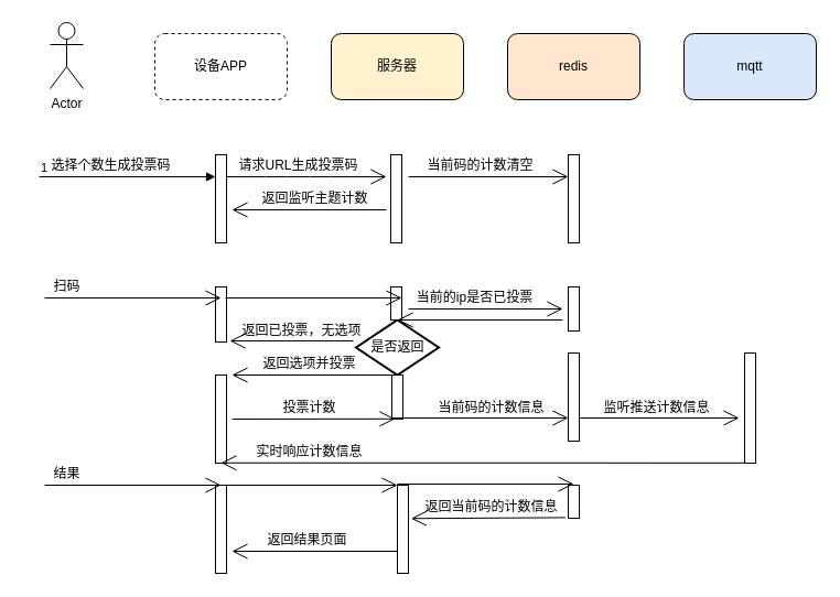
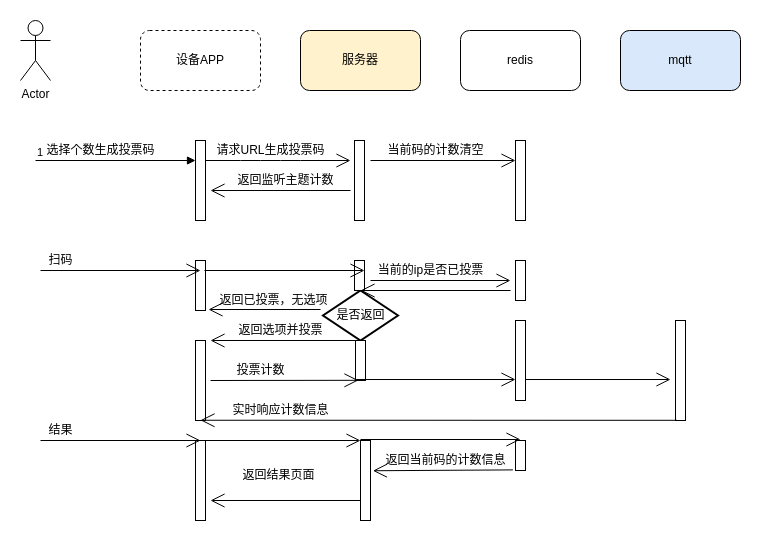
  <mxCell id="0" />
  <mxCell id="1" parent="0" />
- <mxCell id="2" value="Actor" style="shape=umlActor;verticalLabelPosition=bottom;verticalAlign=top;html=1;outlineConnect=0;" vertex="1" parent="1"><mxGeometry x="45" y="20" width="30" height="60" as="geometry" /></mxCell>
+ <mxCell id="2" value="Actor" style="shape=umlActor;verticalLabelPosition=bottom;verticalAlign=top;html=1;outlineConnect=0;" vertex="1" parent="1"><mxGeometry x="20" width="30" height="60" as="geometry" y="20" /></mxCell>
  <mxCell id="3" value="设备APP" style="rounded=1;whiteSpace=wrap;html=1;dashed=1;" vertex="1" parent="1"><mxGeometry x="140" y="30" width="120" height="60" as="geometry" /></mxCell>
  <mxCell id="4" value="服务器" style="rounded=1;whiteSpace=wrap;html=1;fillColor=#fff2cc;" vertex="1" parent="1"><mxGeometry x="300" y="30" width="120" height="60" as="geometry" /></mxCell>
- <mxCell id="5" value="redis" style="rounded=1;whiteSpace=wrap;html=1;fillColor=#ffe6cc;" vertex="1" parent="1"><mxGeometry x="460" y="30" width="120" height="60" as="geometry" /></mxCell>
+ <mxCell id="5" value="redis" style="rounded=1;whiteSpace=wrap;html=1;" vertex="1" parent="1"><mxGeometry x="460" y="30" width="120" height="60" as="geometry" /></mxCell>
  <mxCell id="6" value="mqtt" style="rounded=1;whiteSpace=wrap;html=1;fillColor=#dae8fc;" vertex="1" parent="1"><mxGeometry x="620" y="30" width="120" height="60" as="geometry" /></mxCell>
  <mxCell id="7" value="" style="html=1;points=[];perimeter=orthogonalPerimeter;" vertex="1" parent="1"><mxGeometry x="195" y="140" width="10" height="80" as="geometry" /></mxCell>
  <mxCell id="8" value="" style="endArrow=block;endFill=1;html=1;edgeStyle=orthogonalEdgeStyle;align=left;verticalAlign=top;" edge="1" parent="1"><mxGeometry x="-1" relative="1" as="geometry"><mxPoint x="35" y="160" as="sourcePoint" /><mxPoint x="195" y="160" as="targetPoint" /></mxGeometry></mxCell>
  <mxCell id="9" value="1" style="edgeLabel;resizable=0;html=1;align=left;verticalAlign=bottom;" connectable="0" vertex="1" parent="8"><mxGeometry x="-1" relative="1" as="geometry" /></mxCell>
  <mxCell id="10" value="选择个数生成投票码" style="text;html=1;align=center;verticalAlign=middle;resizable=0;points=[];autosize=1;strokeColor=none;fillColor=none;" vertex="1" parent="1"><mxGeometry x="40" y="140" width="120" height="20" as="geometry" /></mxCell>
  <mxCell id="11" value="" style="html=1;points=[];perimeter=orthogonalPerimeter;" vertex="1" parent="1"><mxGeometry x="354" y="140" width="10" height="80" as="geometry" /></mxCell>
  <mxCell id="12" value="" style="endArrow=open;endFill=1;endSize=12;html=1;" edge="1" parent="1"><mxGeometry width="160" relative="1" as="geometry"><mxPoint x="205" y="160" as="sourcePoint" /><mxPoint x="350" y="160" as="targetPoint" /><Array as="points"><mxPoint x="250" y="160" /><mxPoint x="290" y="160" /></Array></mxGeometry></mxCell>
  <mxCell id="13" value="请求URL生成投票码" style="text;html=1;align=center;verticalAlign=middle;resizable=0;points=[];autosize=1;strokeColor=none;fillColor=none;" vertex="1" parent="1"><mxGeometry x="210" y="140" width="120" height="20" as="geometry" /></mxCell>
  <mxCell id="14" value="" style="endArrow=open;endFill=1;endSize=12;html=1;" edge="1" parent="1" target="15"><mxGeometry width="160" relative="1" as="geometry"><mxPoint x="370" y="160" as="sourcePoint" /><mxPoint x="430" y="280" as="targetPoint" /></mxGeometry></mxCell>
  <mxCell id="15" value="" style="html=1;points=[];perimeter=orthogonalPerimeter;" vertex="1" parent="1"><mxGeometry x="515" y="140" width="10" height="80" as="geometry" /></mxCell>
  <mxCell id="16" value="当前码的计数清空" style="text;html=1;align=center;verticalAlign=middle;resizable=0;points=[];autosize=1;strokeColor=none;fillColor=none;" vertex="1" parent="1"><mxGeometry x="380" y="140" width="110" height="20" as="geometry" /></mxCell>
  <mxCell id="17" value="" style="endArrow=open;endFill=1;endSize=12;html=1;" edge="1" parent="1"><mxGeometry width="160" relative="1" as="geometry"><mxPoint x="350" y="190" as="sourcePoint" /><mxPoint x="210" y="190" as="targetPoint" /></mxGeometry></mxCell>
  <mxCell id="18" value="返回监听主题计数" style="text;html=1;align=center;verticalAlign=middle;resizable=0;points=[];autosize=1;strokeColor=none;fillColor=none;" vertex="1" parent="1"><mxGeometry x="230" y="170" width="110" height="20" as="geometry" /></mxCell>
  <mxCell id="19" value="" style="html=1;points=[];perimeter=orthogonalPerimeter;" vertex="1" parent="1"><mxGeometry x="195" y="260" width="10" height="50" as="geometry" /></mxCell>
  <mxCell id="20" value="" style="endArrow=open;endFill=1;endSize=12;html=1;" edge="1" parent="1"><mxGeometry width="160" relative="1" as="geometry"><mxPoint x="40" y="270" as="sourcePoint" /><mxPoint x="200" y="270" as="targetPoint" /></mxGeometry></mxCell>
  <mxCell id="21" value="扫码" style="text;html=1;align=center;verticalAlign=middle;resizable=0;points=[];autosize=1;strokeColor=none;fillColor=none;" vertex="1" parent="1"><mxGeometry x="40" y="250" width="40" height="20" as="geometry" /></mxCell>
  <mxCell id="22" value="是否返回" style="strokeWidth=2;html=1;shape=mxgraph.flowchart.decision;whiteSpace=wrap;" vertex="1" parent="1"><mxGeometry x="322.5" y="290" width="75" height="50" as="geometry" /></mxCell>
  <mxCell id="23" value="" style="html=1;points=[];perimeter=orthogonalPerimeter;" vertex="1" parent="1"><mxGeometry x="354" y="260" width="10" height="30" as="geometry" /></mxCell>
  <mxCell id="24" value="" style="endArrow=open;endFill=1;endSize=12;html=1;" edge="1" parent="1"><mxGeometry width="160" relative="1" as="geometry"><mxPoint x="204" y="270" as="sourcePoint" /><mxPoint x="364" y="270" as="targetPoint" /></mxGeometry></mxCell>
  <mxCell id="25" value="" style="endArrow=open;endFill=1;endSize=12;html=1;" edge="1" parent="1"><mxGeometry width="160" relative="1" as="geometry"><mxPoint x="320" y="309" as="sourcePoint" /><mxPoint x="208" y="309" as="targetPoint" /></mxGeometry></mxCell>
  <mxCell id="26" value="返回已投票，无选项" style="text;html=1;align=center;verticalAlign=middle;resizable=0;points=[];autosize=1;strokeColor=none;fillColor=none;" vertex="1" parent="1"><mxGeometry x="212.5" y="290" width="120" height="20" as="geometry" /></mxCell>
  <mxCell id="27" value="" style="endArrow=open;endFill=1;endSize=12;html=1;exitX=0.5;exitY=1;exitDx=0;exitDy=0;exitPerimeter=0;" edge="1" parent="1" source="22"><mxGeometry width="160" relative="1" as="geometry"><mxPoint x="270" y="280" as="sourcePoint" /><mxPoint x="210" y="340" as="targetPoint" /><Array as="points" /></mxGeometry></mxCell>
  <mxCell id="28" value="" style="endArrow=open;endFill=1;endSize=12;html=1;entryX=0.3;entryY=0.995;entryDx=0;entryDy=0;entryPerimeter=0;" edge="1" parent="1" target="30"><mxGeometry width="160" relative="1" as="geometry"><mxPoint x="210" y="380" as="sourcePoint" /><mxPoint x="350" y="380" as="targetPoint" /></mxGeometry></mxCell>
  <mxCell id="29" value="返回选项并投票" style="text;html=1;align=center;verticalAlign=middle;resizable=0;points=[];autosize=1;strokeColor=none;fillColor=none;" vertex="1" parent="1"><mxGeometry x="230" y="320" width="100" height="20" as="geometry" /></mxCell>
  <mxCell id="30" value="" style="html=1;points=[];perimeter=orthogonalPerimeter;" vertex="1" parent="1"><mxGeometry x="355" y="340" width="10" height="40" as="geometry" /></mxCell>
  <mxCell id="31" value="" style="html=1;points=[];perimeter=orthogonalPerimeter;" vertex="1" parent="1"><mxGeometry x="195" y="340" width="10" height="80" as="geometry" /></mxCell>
- <mxCell id="32" value="投票计数" style="text;html=1;align=center;verticalAlign=middle;resizable=0;points=[];autosize=1;strokeColor=none;fillColor=none;" vertex="1" parent="1"><mxGeometry x="250" y="360" width="60" height="20" as="geometry" /></mxCell>
+ <mxCell id="32" value="投票计数" style="text;html=1;align=center;verticalAlign=middle;resizable=0;points=[];autosize=1;strokeColor=none;fillColor=none;" vertex="1" parent="1"><mxGeometry x="230" y="360" width="60" height="20" as="geometry" /></mxCell>
  <mxCell id="33" value="" style="html=1;points=[];perimeter=orthogonalPerimeter;" vertex="1" parent="1"><mxGeometry x="515" y="320" width="10" height="80" as="geometry" /></mxCell>
  <mxCell id="34" value="" style="endArrow=open;endFill=1;endSize=12;html=1;" edge="1" parent="1"><mxGeometry width="160" relative="1" as="geometry"><mxPoint x="355" y="379" as="sourcePoint" /><mxPoint x="515" y="379" as="targetPoint" /></mxGeometry></mxCell>
- <mxCell id="35" value="当前码的计数信息" style="text;html=1;align=center;verticalAlign=middle;resizable=0;points=[];autosize=1;strokeColor=none;fillColor=none;" vertex="1" parent="1"><mxGeometry x="390" y="360" width="110" height="20" as="geometry" /></mxCell>
  <mxCell id="36" value="" style="html=1;points=[];perimeter=orthogonalPerimeter;" vertex="1" parent="1"><mxGeometry x="515" y="260" width="10" height="40" as="geometry" /></mxCell>
  <mxCell id="37" value="" style="endArrow=open;endFill=1;endSize=12;html=1;" edge="1" parent="1"><mxGeometry width="160" relative="1" as="geometry"><mxPoint x="370" y="280" as="sourcePoint" /><mxPoint x="510" y="280" as="targetPoint" /></mxGeometry></mxCell>
  <mxCell id="38" value="&lt;span&gt;当前的ip是否已投票&lt;/span&gt;" style="text;html=1;align=center;verticalAlign=middle;resizable=0;points=[];autosize=1;strokeColor=none;fillColor=none;" vertex="1" parent="1"><mxGeometry x="370" y="260" width="120" height="20" as="geometry" /></mxCell>
  <mxCell id="39" value="" style="endArrow=open;endFill=1;endSize=12;html=1;entryX=0.5;entryY=0;entryDx=0;entryDy=0;entryPerimeter=0;" edge="1" parent="1" target="22"><mxGeometry width="160" relative="1" as="geometry"><mxPoint x="510" y="290" as="sourcePoint" /><mxPoint x="430" y="290" as="targetPoint" /></mxGeometry></mxCell>
  <mxCell id="40" value="" style="html=1;points=[];perimeter=orthogonalPerimeter;" vertex="1" parent="1"><mxGeometry x="675" y="320" width="10" height="100" as="geometry" /></mxCell>
  <mxCell id="41" value="" style="endArrow=open;endFill=1;endSize=12;html=1;" edge="1" parent="1"><mxGeometry width="160" relative="1" as="geometry"><mxPoint x="525" y="379" as="sourcePoint" /><mxPoint x="670" y="379" as="targetPoint" /></mxGeometry></mxCell>
- <mxCell id="42" value="监听推送计数信息" style="text;html=1;align=center;verticalAlign=middle;resizable=0;points=[];autosize=1;strokeColor=none;fillColor=none;" vertex="1" parent="1"><mxGeometry x="540" y="360" width="110" height="20" as="geometry" /></mxCell>
  <mxCell id="43" value="" style="endArrow=open;endFill=1;endSize=12;html=1;exitX=0.14;exitY=0.998;exitDx=0;exitDy=0;exitPerimeter=0;entryX=0.5;entryY=0.997;entryDx=0;entryDy=0;entryPerimeter=0;" edge="1" parent="1" source="40" target="31"><mxGeometry width="160" relative="1" as="geometry"><mxPoint x="270" y="290" as="sourcePoint" /><mxPoint x="430" y="290" as="targetPoint" /></mxGeometry></mxCell>
  <mxCell id="44" value="实时响应计数信息" style="text;html=1;align=center;verticalAlign=middle;resizable=0;points=[];autosize=1;strokeColor=none;fillColor=none;" vertex="1" parent="1"><mxGeometry x="225" y="400" width="110" height="20" as="geometry" /></mxCell>
  <mxCell id="45" value="" style="html=1;points=[];perimeter=orthogonalPerimeter;" vertex="1" parent="1"><mxGeometry x="195" y="440" width="10" height="80" as="geometry" /></mxCell>
  <mxCell id="46" value="" style="endArrow=open;endFill=1;endSize=12;html=1;" edge="1" parent="1"><mxGeometry width="160" relative="1" as="geometry"><mxPoint x="40" y="440" as="sourcePoint" /><mxPoint x="200" y="440" as="targetPoint" /></mxGeometry></mxCell>
  <mxCell id="47" value="结果" style="text;html=1;align=center;verticalAlign=middle;resizable=0;points=[];autosize=1;strokeColor=none;fillColor=none;" vertex="1" parent="1"><mxGeometry x="40" y="420" width="40" height="20" as="geometry" /></mxCell>
  <mxCell id="48" value="" style="html=1;points=[];perimeter=orthogonalPerimeter;" vertex="1" parent="1"><mxGeometry x="360" y="440" width="10" height="80" as="geometry" /></mxCell>
  <mxCell id="49" value="" style="html=1;points=[];perimeter=orthogonalPerimeter;" vertex="1" parent="1"><mxGeometry x="515" y="440" width="10" height="30" as="geometry" /></mxCell>
  <mxCell id="50" value="" style="endArrow=open;endFill=1;endSize=12;html=1;" edge="1" parent="1"><mxGeometry width="160" relative="1" as="geometry"><mxPoint x="200" y="440" as="sourcePoint" /><mxPoint x="360" y="440" as="targetPoint" /></mxGeometry></mxCell>
  <mxCell id="51" value="" style="endArrow=open;endFill=1;endSize=12;html=1;" edge="1" parent="1"><mxGeometry width="160" relative="1" as="geometry"><mxPoint x="360" y="439" as="sourcePoint" /><mxPoint x="520" y="439" as="targetPoint" /></mxGeometry></mxCell>
  <mxCell id="52" value="" style="endArrow=open;endFill=1;endSize=12;html=1;entryX=1.24;entryY=0.378;entryDx=0;entryDy=0;entryPerimeter=0;exitX=-0.26;exitY=0.98;exitDx=0;exitDy=0;exitPerimeter=0;" edge="1" parent="1" source="49" target="48"><mxGeometry width="160" relative="1" as="geometry"><mxPoint x="370" y="470" as="sourcePoint" /><mxPoint x="530" y="470" as="targetPoint" /></mxGeometry></mxCell>
  <mxCell id="53" value="返回当前码的计数信息" style="text;html=1;align=center;verticalAlign=middle;resizable=0;points=[];autosize=1;strokeColor=none;fillColor=none;" vertex="1" parent="1"><mxGeometry x="375" y="450" width="140" height="20" as="geometry" /></mxCell>
  <mxCell id="54" value="" style="endArrow=open;endFill=1;endSize=12;html=1;exitX=0;exitY=0.75;exitDx=0;exitDy=0;exitPerimeter=0;" edge="1" parent="1" source="48"><mxGeometry width="160" relative="1" as="geometry"><mxPoint x="290" y="510" as="sourcePoint" /><mxPoint x="210" y="500" as="targetPoint" /></mxGeometry></mxCell>
- <mxCell id="55" value="返回结果页面" style="text;html=1;align=center;verticalAlign=middle;resizable=0;points=[];autosize=1;strokeColor=none;fillColor=none;" vertex="1" parent="1"><mxGeometry x="232.5" y="480" width="90" height="20" as="geometry" /></mxCell>
+ <mxCell id="55" value="返回结果页面" style="text;html=1;align=center;verticalAlign=middle;resizable=0;points=[];autosize=1;strokeColor=none;fillColor=none;" vertex="1" parent="1"><mxGeometry x="232.5" y="465" width="90" height="20" as="geometry" /></mxCell>
